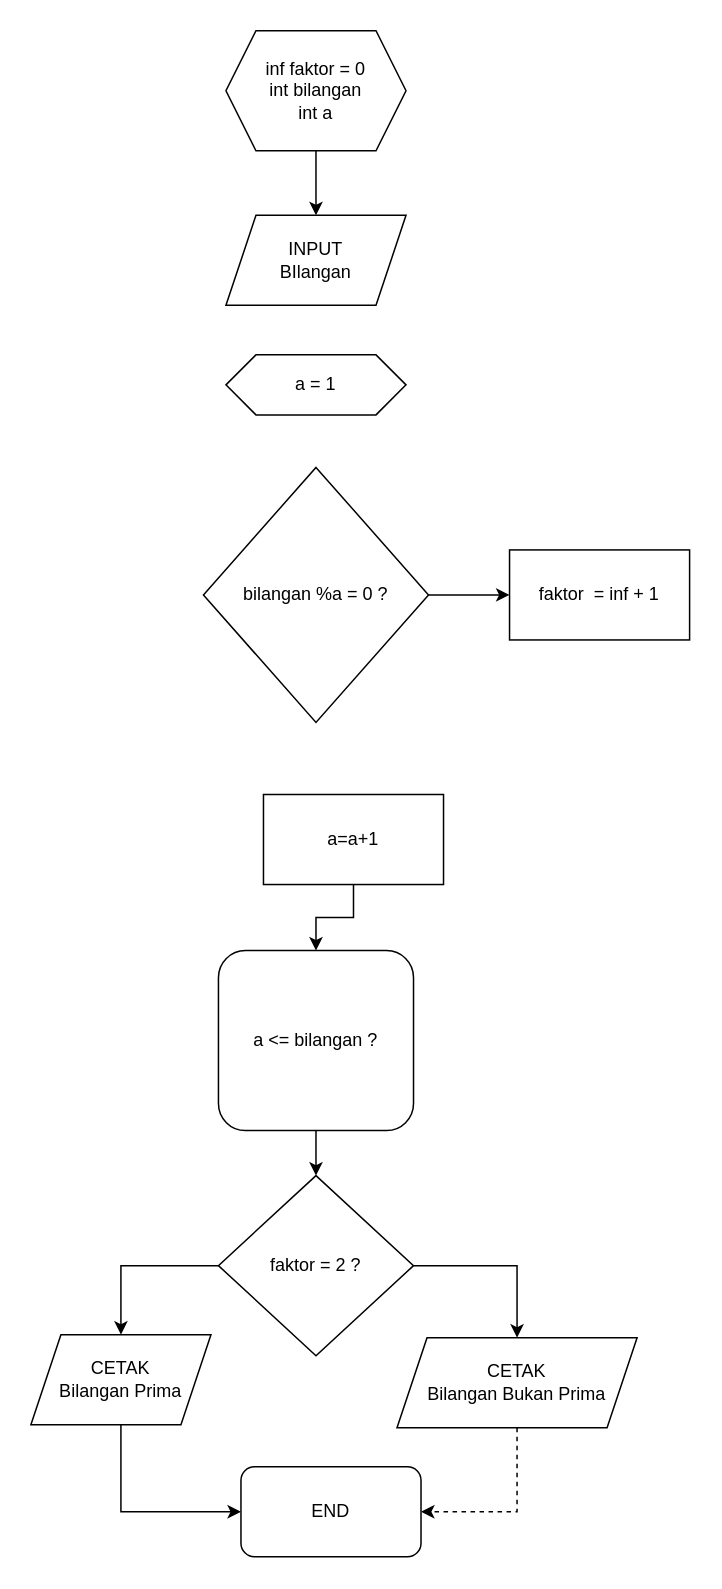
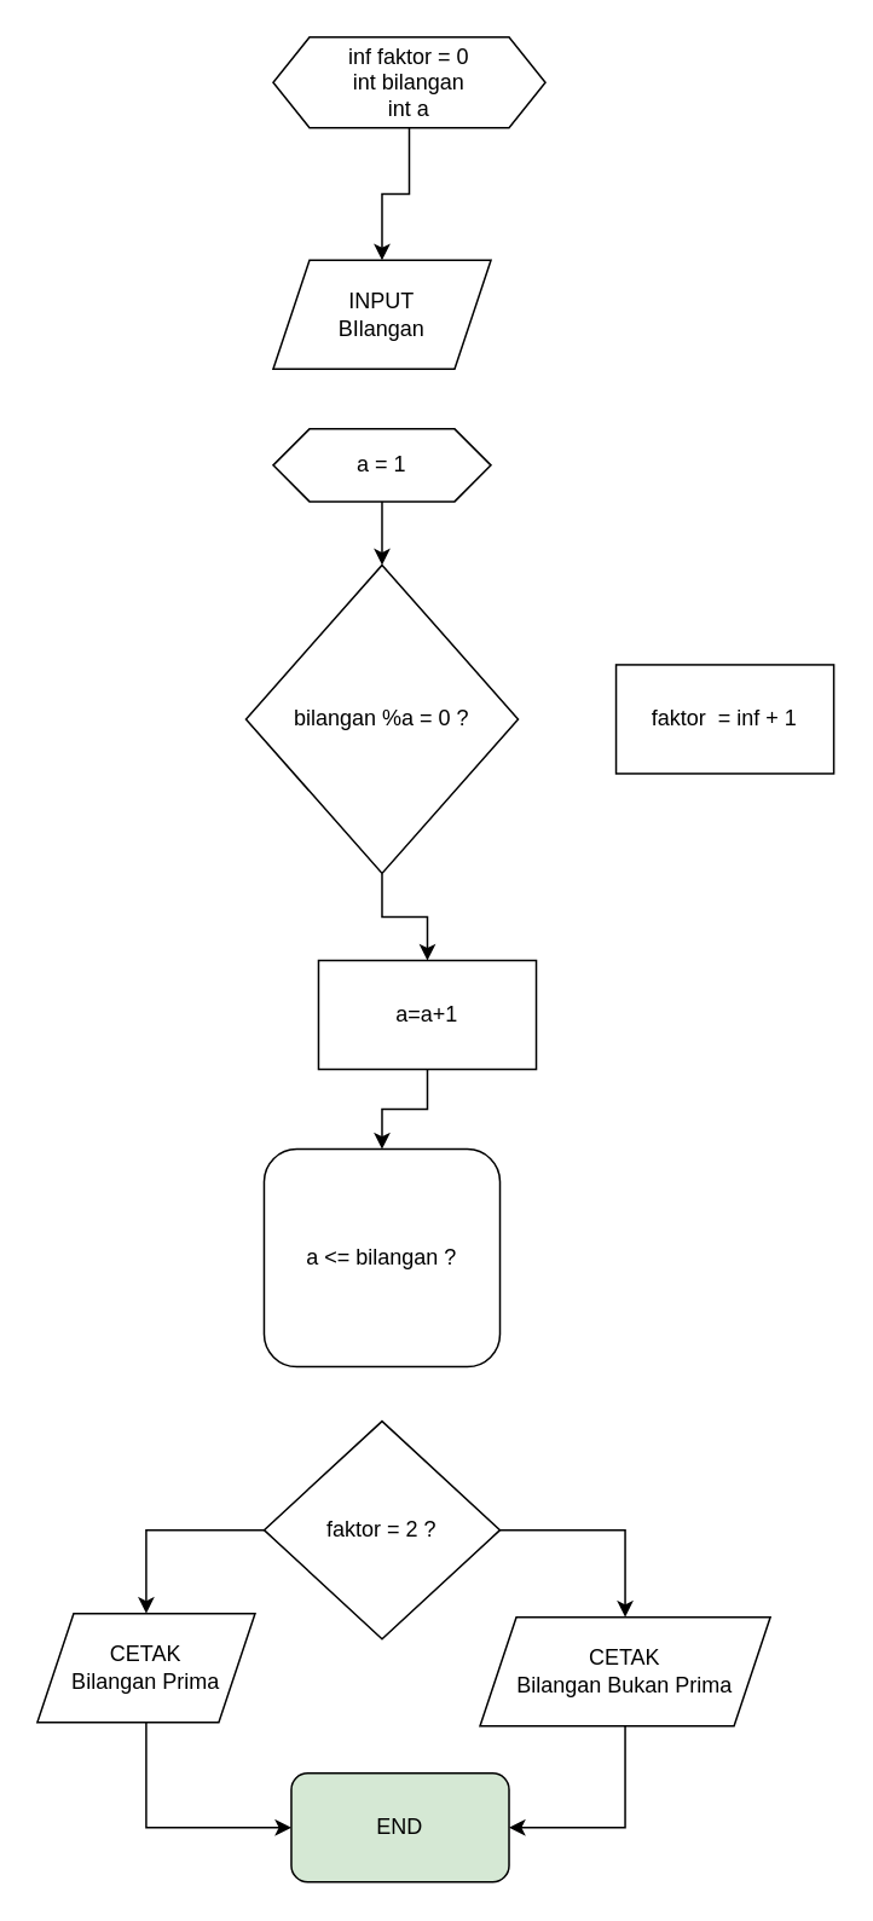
  <mxCell id="0" />
  <mxCell id="1" parent="0" />
  <mxCell id="2" style="edgeStyle=orthogonalEdgeStyle;rounded=0;orthogonalLoop=1;jettySize=auto;html=1;exitX=0.5;exitY=1;exitDx=0;exitDy=0;entryX=0.5;entryY=0;entryDx=0;entryDy=0;" edge="1" parent="1" source="3" target="4"><mxGeometry relative="1" as="geometry" /></mxCell>
- <mxCell id="3" value="inf faktor = 0&lt;br&gt;int bilangan&lt;br&gt;int a" style="shape=hexagon;perimeter=hexagonPerimeter2;whiteSpace=wrap;html=1;fixedSize=1;" vertex="1" parent="1"><mxGeometry x="150" y="20" width="120" height="80" as="geometry" /></mxCell>
+ <mxCell id="3" value="inf faktor = 0&lt;br&gt;int bilangan&lt;br&gt;int a" style="shape=hexagon;perimeter=hexagonPerimeter2;whiteSpace=wrap;html=1;fixedSize=1;" vertex="1" parent="1"><mxGeometry x="150" y="20" width="150" height="50" as="geometry" /></mxCell>
  <mxCell id="4" value="INPUT&lt;br&gt;BIlangan" style="shape=parallelogram;perimeter=parallelogramPerimeter;whiteSpace=wrap;html=1;fixedSize=1;" vertex="1" parent="1"><mxGeometry x="150" y="143" width="120" height="60" as="geometry" /></mxCell>
+ <mxCell id="5" style="edgeStyle=orthogonalEdgeStyle;rounded=0;orthogonalLoop=1;jettySize=auto;html=1;exitX=0.5;exitY=1;exitDx=0;exitDy=0;entryX=0.5;entryY=0;entryDx=0;entryDy=0;" edge="1" parent="1" source="6" target="9"><mxGeometry relative="1" as="geometry" /></mxCell>
  <mxCell id="6" value="a = 1" style="shape=hexagon;perimeter=hexagonPerimeter2;whiteSpace=wrap;html=1;fixedSize=1;" vertex="1" parent="1"><mxGeometry x="150" y="236" width="120" height="40" as="geometry" /></mxCell>
- <mxCell id="7" style="edgeStyle=orthogonalEdgeStyle;rounded=0;orthogonalLoop=1;jettySize=auto;html=1;exitX=1;exitY=0.5;exitDx=0;exitDy=0;entryX=0;entryY=0.5;entryDx=0;entryDy=0;" edge="1" parent="1" source="9" target="10"><mxGeometry relative="1" as="geometry" /></mxCell>
+ <mxCell id="8" style="edgeStyle=orthogonalEdgeStyle;rounded=0;orthogonalLoop=1;jettySize=auto;html=1;exitX=0.5;exitY=1;exitDx=0;exitDy=0;entryX=0.5;entryY=0;entryDx=0;entryDy=0;" edge="1" parent="1" source="9" target="12"><mxGeometry relative="1" as="geometry" /></mxCell>
  <mxCell id="9" value="bilangan %a = 0 ?" style="rhombus;whiteSpace=wrap;html=1;" vertex="1" parent="1"><mxGeometry x="135" y="311" width="150" height="170" as="geometry" /></mxCell>
  <mxCell id="10" value="faktor&amp;nbsp; = inf + 1" style="rounded=0;whiteSpace=wrap;html=1;" vertex="1" parent="1"><mxGeometry x="339" y="366" width="120" height="60" as="geometry" /></mxCell>
  <mxCell id="11" style="edgeStyle=orthogonalEdgeStyle;rounded=0;orthogonalLoop=1;jettySize=auto;html=1;exitX=0.5;exitY=1;exitDx=0;exitDy=0;entryX=0.5;entryY=0;entryDx=0;entryDy=0;" edge="1" parent="1" source="12" target="14"><mxGeometry relative="1" as="geometry" /></mxCell>
  <mxCell id="12" value="a=a+1" style="rounded=0;whiteSpace=wrap;html=1;" vertex="1" parent="1"><mxGeometry x="175" y="529" width="120" height="60" as="geometry" /></mxCell>
- <mxCell id="13" style="edgeStyle=orthogonalEdgeStyle;rounded=0;orthogonalLoop=1;jettySize=auto;html=1;exitX=0.5;exitY=1;exitDx=0;exitDy=0;entryX=0.5;entryY=0;entryDx=0;entryDy=0;" edge="1" parent="1" source="14" target="17"><mxGeometry relative="1" as="geometry" /></mxCell>
  <mxCell id="14" value="a &amp;lt;= bilangan ?" style="whiteSpace=wrap;html=1;rounded=1;" vertex="1" parent="1"><mxGeometry x="145" y="633" width="130" height="120" as="geometry" /></mxCell>
  <mxCell id="15" style="edgeStyle=orthogonalEdgeStyle;rounded=0;orthogonalLoop=1;jettySize=auto;html=1;exitX=0;exitY=0.5;exitDx=0;exitDy=0;entryX=0.5;entryY=0;entryDx=0;entryDy=0;" edge="1" parent="1" source="17" target="21"><mxGeometry relative="1" as="geometry" /></mxCell>
  <mxCell id="16" style="edgeStyle=orthogonalEdgeStyle;rounded=0;orthogonalLoop=1;jettySize=auto;html=1;exitX=1;exitY=0.5;exitDx=0;exitDy=0;entryX=0.5;entryY=0;entryDx=0;entryDy=0;" edge="1" parent="1" source="17" target="19"><mxGeometry relative="1" as="geometry" /></mxCell>
  <mxCell id="17" value="faktor = 2 ?" style="rhombus;whiteSpace=wrap;html=1;" vertex="1" parent="1"><mxGeometry x="145" y="783" width="130" height="120" as="geometry" /></mxCell>
- <mxCell id="18" style="edgeStyle=orthogonalEdgeStyle;rounded=0;orthogonalLoop=1;jettySize=auto;html=1;exitX=0.5;exitY=1;exitDx=0;exitDy=0;entryX=1;entryY=0.5;entryDx=0;entryDy=0;dashed=1;" edge="1" parent="1" source="19" target="22"><mxGeometry relative="1" as="geometry" /></mxCell>
+ <mxCell id="18" style="edgeStyle=orthogonalEdgeStyle;rounded=0;orthogonalLoop=1;jettySize=auto;html=1;exitX=0.5;exitY=1;exitDx=0;exitDy=0;entryX=1;entryY=0.5;entryDx=0;entryDy=0;" edge="1" parent="1" source="19" target="22"><mxGeometry relative="1" as="geometry" /></mxCell>
  <mxCell id="19" value="CETAK&lt;br&gt;Bilangan Bukan Prima" style="shape=parallelogram;perimeter=parallelogramPerimeter;whiteSpace=wrap;html=1;fixedSize=1;" vertex="1" parent="1"><mxGeometry x="264" y="891" width="160" height="60" as="geometry" /></mxCell>
  <mxCell id="20" style="edgeStyle=orthogonalEdgeStyle;rounded=0;orthogonalLoop=1;jettySize=auto;html=1;exitX=0.5;exitY=1;exitDx=0;exitDy=0;entryX=0;entryY=0.5;entryDx=0;entryDy=0;" edge="1" parent="1" source="21" target="22"><mxGeometry relative="1" as="geometry" /></mxCell>
  <mxCell id="21" value="CETAK&lt;br&gt;Bilangan Prima" style="shape=parallelogram;perimeter=parallelogramPerimeter;whiteSpace=wrap;html=1;fixedSize=1;" vertex="1" parent="1"><mxGeometry x="20" y="889" width="120" height="60" as="geometry" /></mxCell>
- <mxCell id="22" value="END" style="rounded=1;whiteSpace=wrap;html=1;" vertex="1" parent="1"><mxGeometry x="160" y="977" width="120" height="60" as="geometry" /></mxCell>
+ <mxCell id="22" value="END" style="rounded=1;whiteSpace=wrap;html=1;fillColor=#d5e8d4;" vertex="1" parent="1"><mxGeometry x="160" y="977" width="120" height="60" as="geometry" /></mxCell>
